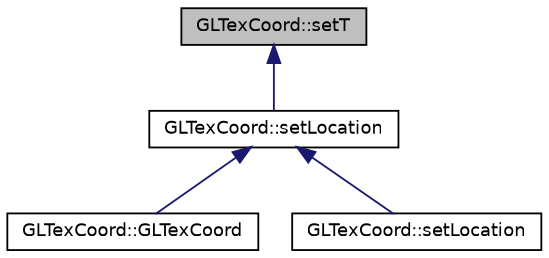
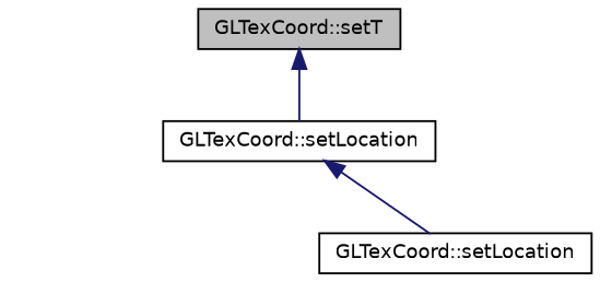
  digraph {
    rankdir=TB
    fontname="DejaVu Sans"
    node [color=black fillcolor=white fontname="DejaVu Sans" fontsize=10 shape=record style=filled]
    edge [color=midnightblue dir=back fontname="DejaVu Sans" fontsize=10 labelfontname=Helvetica labelfontsize=10 style=solid]
    n1 [fillcolor=grey75 fontcolor=black height=0.2 label="GLTexCoord::setT" width=0.4]
    n2 [height=0.2 label="GLTexCoord::setLocation" width=0.4]
-   n3 [height=0.2 label="GLTexCoord::GLTexCoord" width=0.4]
    n4 [height=0.2 label="GLTexCoord::setLocation" width=0.4]
    n1 -> n2
-   n2 -> n3
    n2 -> n4
  }
